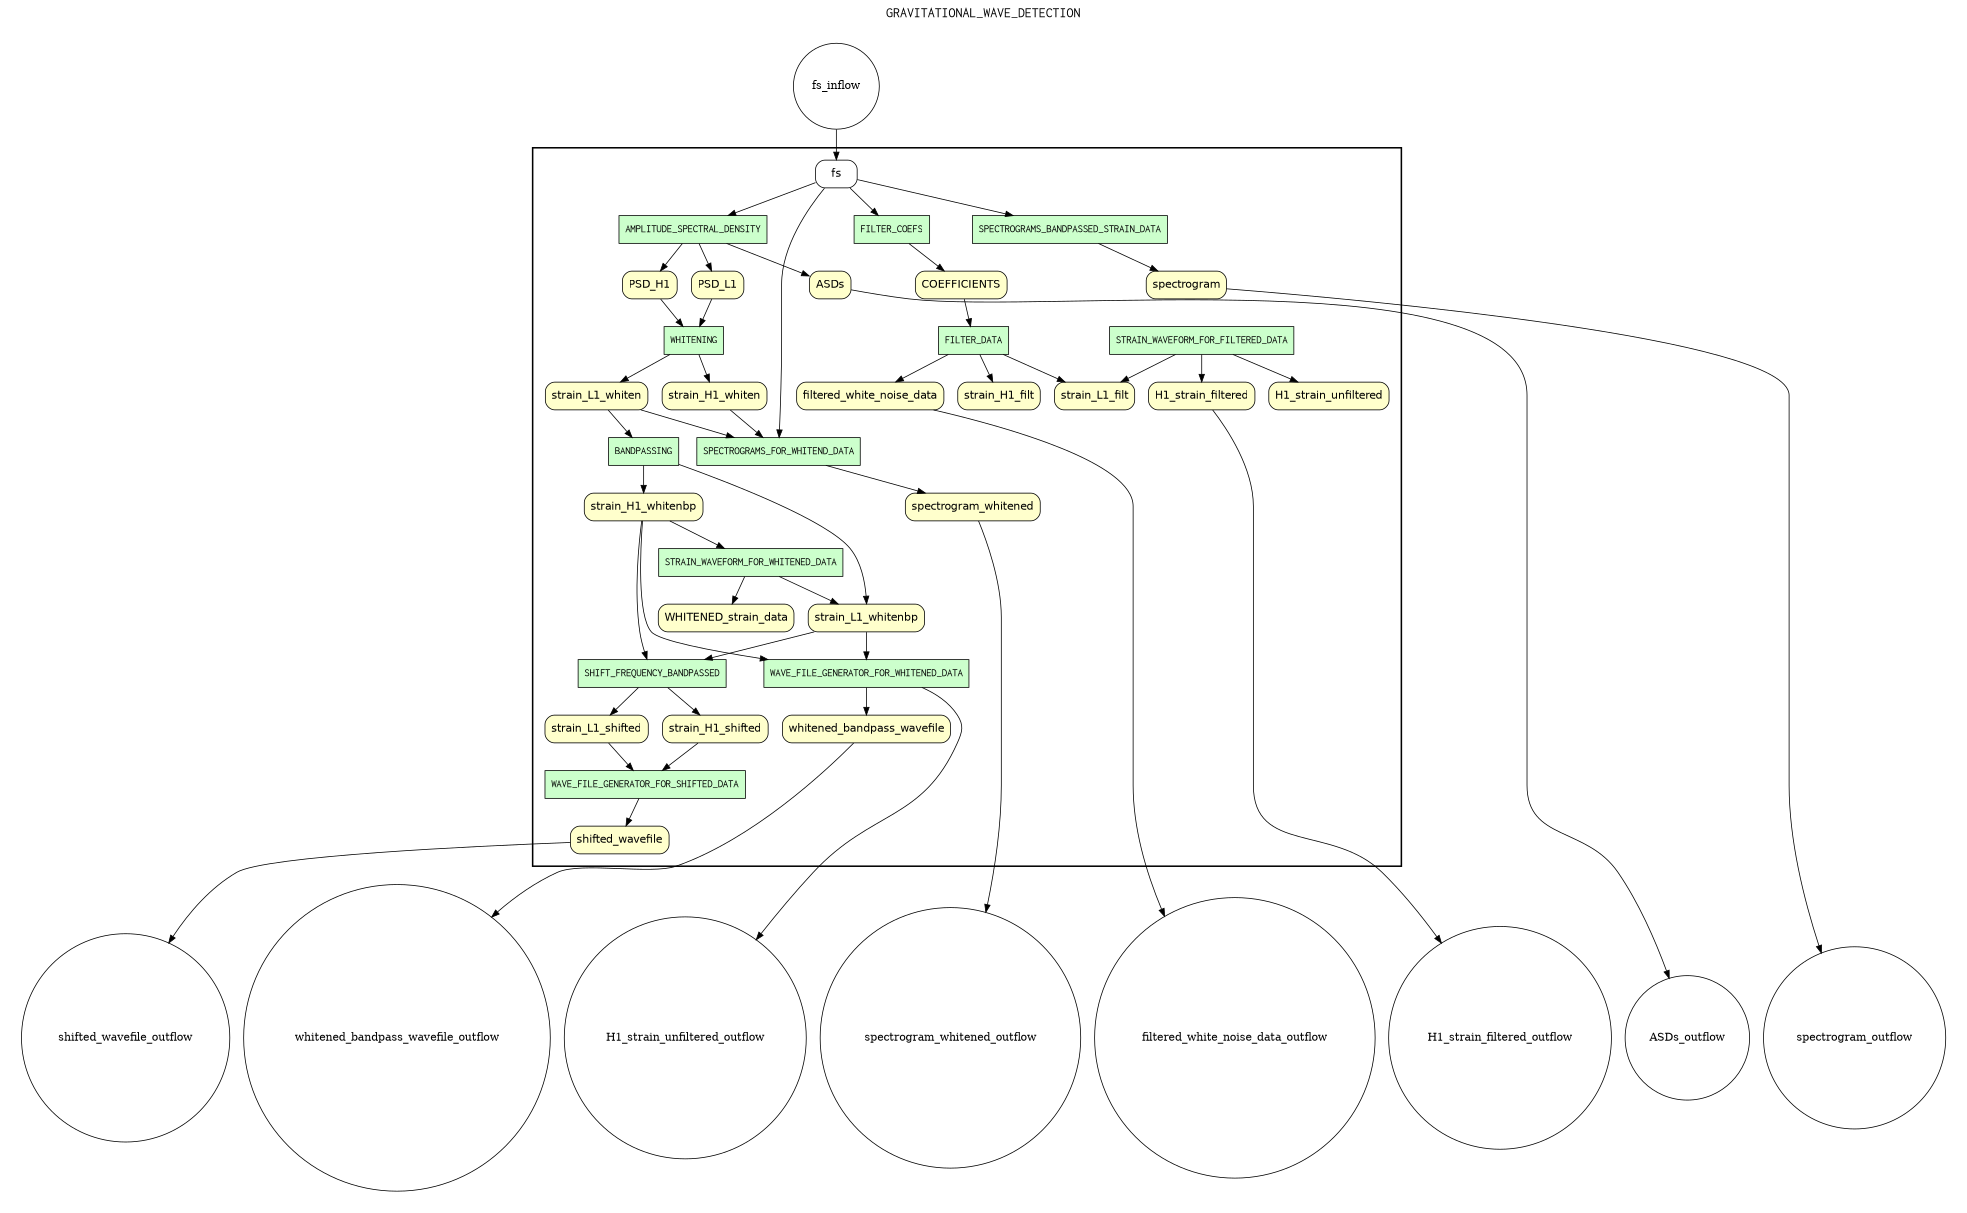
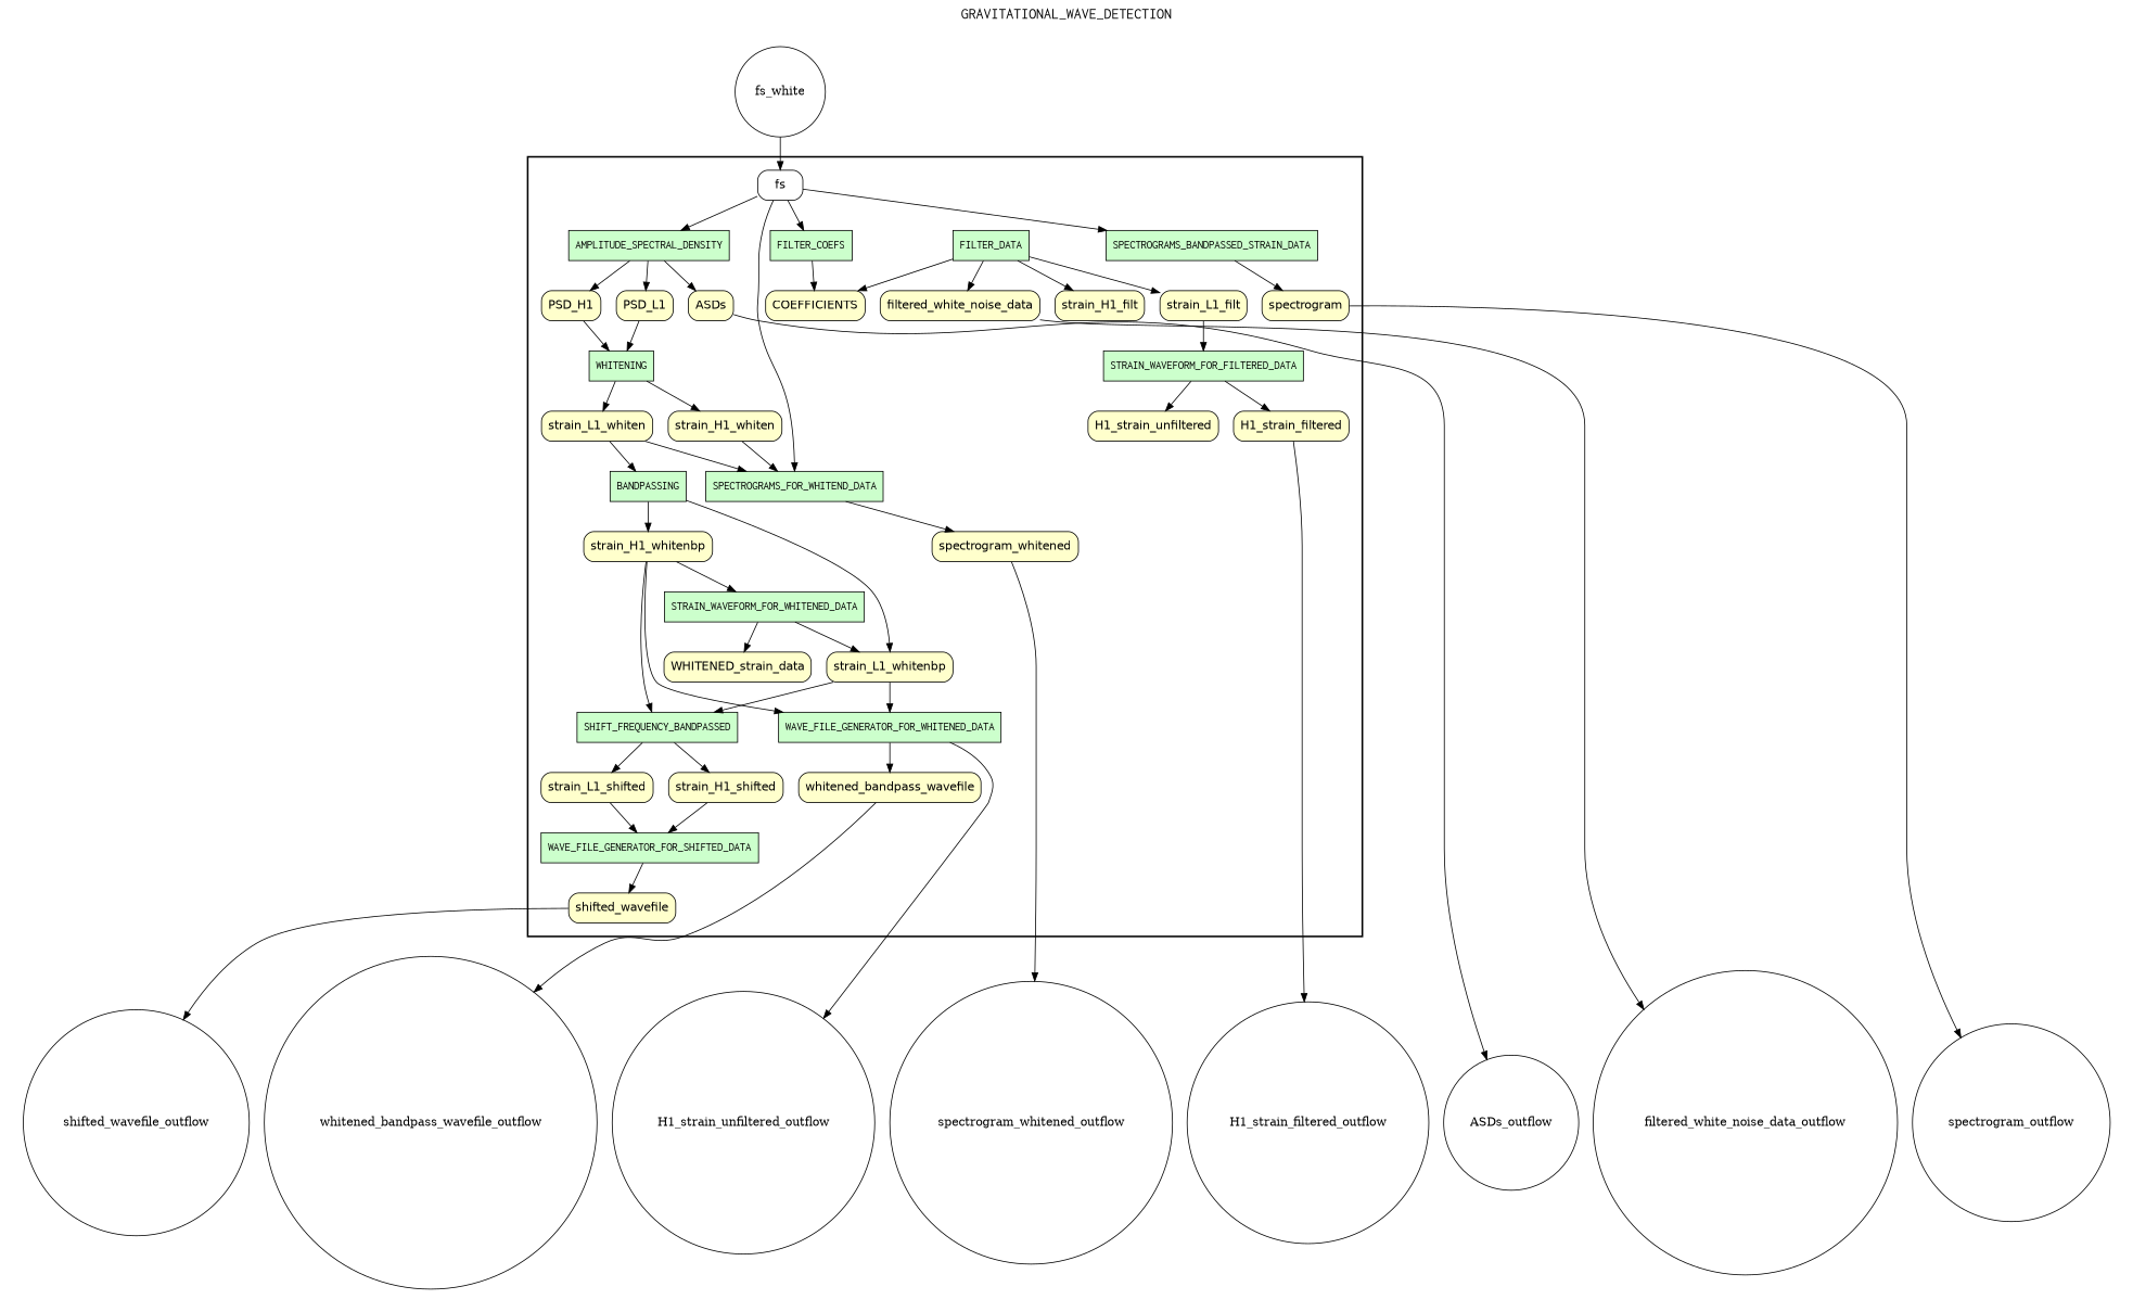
  digraph {
    fontname=Courier
    fontsize=18
    label=GRAVITATIONAL_WAVE_DETECTION
    labelloc=t
    rankdir=TB
    node [fillcolor="#FFFFCC" fontname=Helvetica peripheries=1 shape=box style="rounded,filled"]
    AMPLITUDE_SPECTRAL_DENSITY [fillcolor="#CCFFCC" fontname=Courier style=filled]
    WHITENING [fillcolor="#CCFFCC" fontname=Courier style=filled]
    BANDPASSING [fillcolor="#CCFFCC" fontname=Courier style=filled]
    STRAIN_WAVEFORM_FOR_WHITENED_DATA [fillcolor="#CCFFCC" fontname=Courier style=filled]
    n5 [fillcolor="#CCFFCC" fontname=Courier label=SPECTROGRAMS_BANDPASSED_STRAIN_DATA style=filled]
    SPECTROGRAMS_FOR_WHITEND_DATA [fillcolor="#CCFFCC" fontname=Courier style=filled]
    FILTER_COEFS [fillcolor="#CCFFCC" fontname=Courier style=filled]
    FILTER_DATA [fillcolor="#CCFFCC" fontname=Courier style=filled]
    STRAIN_WAVEFORM_FOR_FILTERED_DATA [fillcolor="#CCFFCC" fontname=Courier style=filled]
    WAVE_FILE_GENERATOR_FOR_WHITENED_DATA [fillcolor="#CCFFCC" fontname=Courier style=filled]
    SHIFT_FREQUENCY_BANDPASSED [fillcolor="#CCFFCC" fontname=Courier style=filled]
    WAVE_FILE_GENERATOR_FOR_SHIFTED_DATA [fillcolor="#CCFFCC" fontname=Courier style=filled]
    PSD_H1
    PSD_L1
    ASDs
    strain_H1_whiten
    strain_L1_whiten
    strain_H1_whitenbp
    strain_L1_whitenbp
    WHITENED_strain_data
    spectrogram
    spectrogram_whitened
    COEFFICIENTS
    strain_H1_filt
    strain_L1_filt
    filtered_white_noise_data
    H1_strain_filtered
    H1_strain_unfiltered
    whitened_bandpass_wavefile
    strain_H1_shifted
    strain_L1_shifted
    shifted_wavefile
    fs [fillcolor="#FFFFFF"]
-   fs_inflow [fillcolor="#FFFFFF" shape=circle width=0.2 fontname="" style=""]
+   fs_inflow [fillcolor="#FFFFFF" shape=circle width=0.2 label=fs_white fontname="" style=""]
    ASDs_outflow [fillcolor="#FFFFFF" shape=circle width=0.2 fontname="" style=""]
    spectrogram_outflow [fillcolor="#FFFFFF" shape=circle width=0.2 fontname="" style=""]
    spectrogram_whitened_outflow [fillcolor="#FFFFFF" shape=circle width=0.2 fontname="" style=""]
    filtered_white_noise_data_outflow [fillcolor="#FFFFFF" shape=circle width=0.2 fontname="" style=""]
    H1_strain_filtered_outflow [fillcolor="#FFFFFF" shape=circle width=0.2 fontname="" style=""]
    H1_strain_unfiltered_outflow [fillcolor="#FFFFFF" shape=circle width=0.2 fontname="" style=""]
    whitened_bandpass_wavefile_outflow [fillcolor="#FFFFFF" shape=circle width=0.2 fontname="" style=""]
    shifted_wavefile_outflow [fillcolor="#FFFFFF" shape=circle width=0.2 fontname="" style=""]
    subgraph cluster_1 {
      color=black
      label=""
      penwidth=2
      subgraph cluster_2 {
        color=white
        label=""
        penwidth=2
        AMPLITUDE_SPECTRAL_DENSITY
        WHITENING
        BANDPASSING
        STRAIN_WAVEFORM_FOR_WHITENED_DATA
        n5
        SPECTROGRAMS_FOR_WHITEND_DATA
        FILTER_COEFS
        FILTER_DATA
        STRAIN_WAVEFORM_FOR_FILTERED_DATA
        WAVE_FILE_GENERATOR_FOR_WHITENED_DATA
        SHIFT_FREQUENCY_BANDPASSED
        WAVE_FILE_GENERATOR_FOR_SHIFTED_DATA
        PSD_H1
        PSD_L1
        ASDs
        strain_H1_whiten
        strain_L1_whiten
        strain_H1_whitenbp
        strain_L1_whitenbp
        WHITENED_strain_data
        spectrogram
        spectrogram_whitened
        COEFFICIENTS
        strain_H1_filt
        strain_L1_filt
        filtered_white_noise_data
        H1_strain_filtered
        H1_strain_unfiltered
        whitened_bandpass_wavefile
        strain_H1_shifted
        strain_L1_shifted
        shifted_wavefile
        fs
      }
    }
    subgraph cluster_3 {
      color=white
      label=""
      penwidth=2
      subgraph cluster_4 {
        color=white
        label=""
        penwidth=2
        fs_inflow
      }
    }
    subgraph cluster_5 {
      color=white
      label=""
      penwidth=2
      subgraph cluster_6 {
        color=white
        label=""
        penwidth=2
        ASDs_outflow
        spectrogram_outflow
        spectrogram_whitened_outflow
        filtered_white_noise_data_outflow
        H1_strain_filtered_outflow
        H1_strain_unfiltered_outflow
        whitened_bandpass_wavefile_outflow
        shifted_wavefile_outflow
      }
    }
    AMPLITUDE_SPECTRAL_DENSITY -> PSD_H1
    AMPLITUDE_SPECTRAL_DENSITY -> PSD_L1
    AMPLITUDE_SPECTRAL_DENSITY -> ASDs
    WHITENING -> strain_H1_whiten
    WHITENING -> strain_L1_whiten
    BANDPASSING -> strain_H1_whitenbp
    BANDPASSING -> strain_L1_whitenbp
    STRAIN_WAVEFORM_FOR_WHITENED_DATA -> strain_L1_whitenbp
    STRAIN_WAVEFORM_FOR_WHITENED_DATA -> WHITENED_strain_data
    n5 -> spectrogram
    SPECTROGRAMS_FOR_WHITEND_DATA -> spectrogram_whitened
    FILTER_COEFS -> COEFFICIENTS
    FILTER_DATA -> strain_H1_filt
    FILTER_DATA -> strain_L1_filt
    FILTER_DATA -> filtered_white_noise_data
    STRAIN_WAVEFORM_FOR_FILTERED_DATA -> H1_strain_filtered
    STRAIN_WAVEFORM_FOR_FILTERED_DATA -> H1_strain_unfiltered
    WAVE_FILE_GENERATOR_FOR_WHITENED_DATA -> whitened_bandpass_wavefile
    WAVE_FILE_GENERATOR_FOR_WHITENED_DATA -> H1_strain_unfiltered_outflow
    SHIFT_FREQUENCY_BANDPASSED -> strain_H1_shifted
    SHIFT_FREQUENCY_BANDPASSED -> strain_L1_shifted
    WAVE_FILE_GENERATOR_FOR_SHIFTED_DATA -> shifted_wavefile
    PSD_H1 -> WHITENING
    PSD_L1 -> WHITENING
    ASDs -> ASDs_outflow
    strain_H1_whiten -> SPECTROGRAMS_FOR_WHITEND_DATA
    strain_L1_whiten -> BANDPASSING
    strain_L1_whiten -> SPECTROGRAMS_FOR_WHITEND_DATA
    strain_H1_whitenbp -> STRAIN_WAVEFORM_FOR_WHITENED_DATA
    strain_H1_whitenbp -> WAVE_FILE_GENERATOR_FOR_WHITENED_DATA
    strain_H1_whitenbp -> SHIFT_FREQUENCY_BANDPASSED
    strain_L1_whitenbp -> WAVE_FILE_GENERATOR_FOR_WHITENED_DATA
    strain_L1_whitenbp -> SHIFT_FREQUENCY_BANDPASSED
    spectrogram -> spectrogram_outflow
    spectrogram_whitened -> spectrogram_whitened_outflow
-   COEFFICIENTS -> FILTER_DATA
-   STRAIN_WAVEFORM_FOR_FILTERED_DATA -> strain_L1_filt
+   FILTER_DATA -> COEFFICIENTS
+   strain_L1_filt -> STRAIN_WAVEFORM_FOR_FILTERED_DATA
    filtered_white_noise_data -> filtered_white_noise_data_outflow
    H1_strain_filtered -> H1_strain_filtered_outflow
    whitened_bandpass_wavefile -> whitened_bandpass_wavefile_outflow
    strain_H1_shifted -> WAVE_FILE_GENERATOR_FOR_SHIFTED_DATA
    strain_L1_shifted -> WAVE_FILE_GENERATOR_FOR_SHIFTED_DATA
    shifted_wavefile -> shifted_wavefile_outflow
    fs -> AMPLITUDE_SPECTRAL_DENSITY
    fs -> n5
    fs -> SPECTROGRAMS_FOR_WHITEND_DATA
    fs -> FILTER_COEFS
    fs_inflow -> fs
  }
